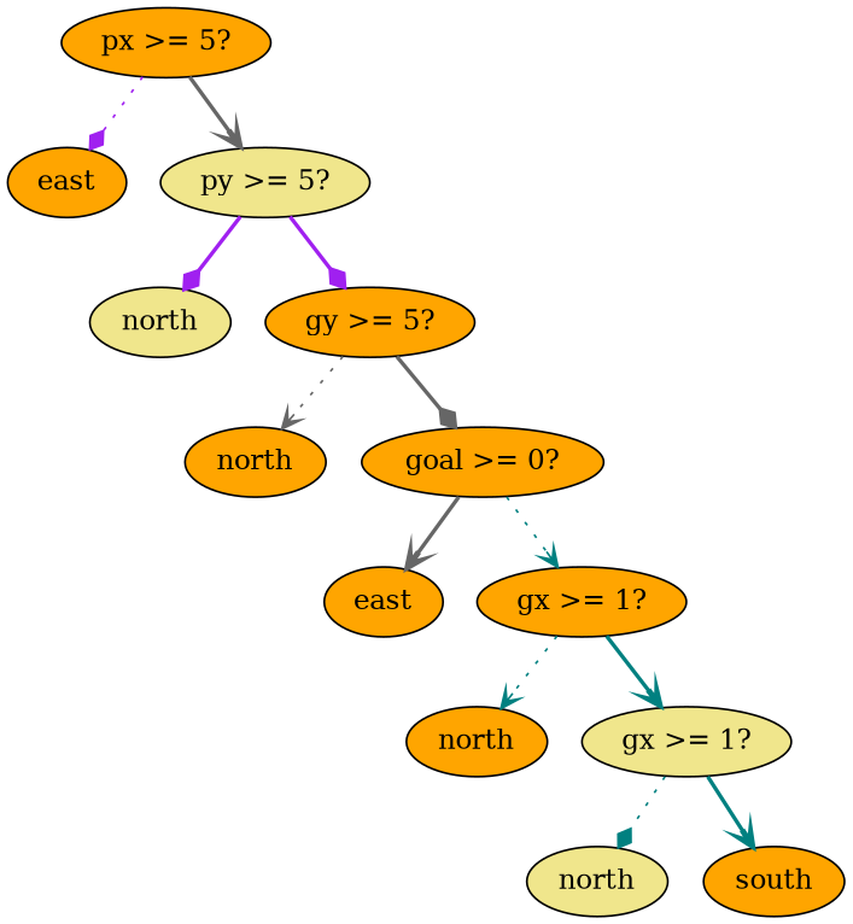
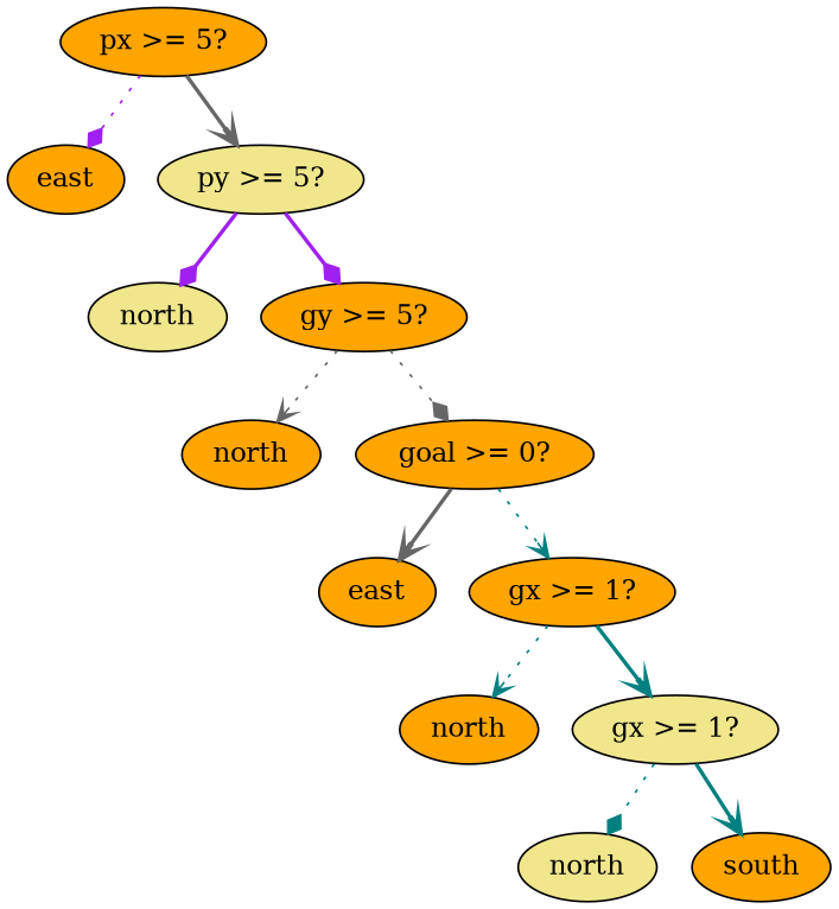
  digraph {
    node [fillcolor=orange style=filled]
    edge [arrowhead=vee color=teal style=dotted]
    n1 [label="px >= 5?"]
    n2 [label=east]
    n3 [fillcolor=khaki label="py >= 5?"]
    n4 [fillcolor=khaki label=north]
    n5 [label="gy >= 5?"]
    n6 [label=north]
    n7 [label="goal >= 0?"]
    n8 [label=east]
    n9 [label="gx >= 1?"]
    n10 [label=north]
    n11 [fillcolor=khaki label="gx >= 1?"]
    n12 [fillcolor=khaki label=north]
    n13 [label=south]
    n1 -> n2 [arrowhead=diamond color=purple]
    n1 -> n3 [color=gray40 style=bold]
    n3 -> n4 [arrowhead=diamond color=purple style=bold]
    n3 -> n5 [arrowhead=diamond color=purple style=bold]
    n5 -> n6 [color=gray40]
-   n5 -> n7 [arrowhead=diamond color=gray40 style=bold]
+   n5 -> n7 [arrowhead=diamond color=gray40]
    n7 -> n8 [color=gray40 style=bold]
    n7 -> n9
    n9 -> n10
    n9 -> n11 [style=bold]
    n11 -> n12 [arrowhead=diamond]
    n11 -> n13 [style=bold]
  }
